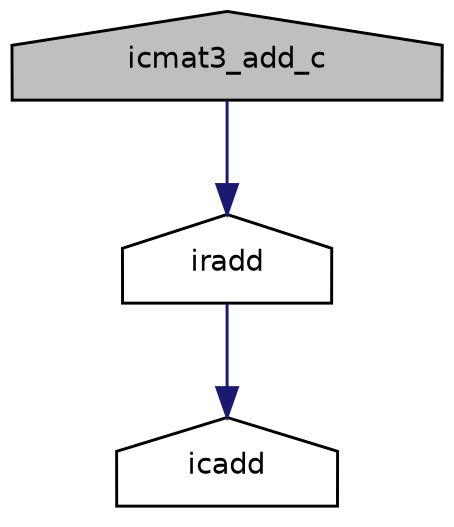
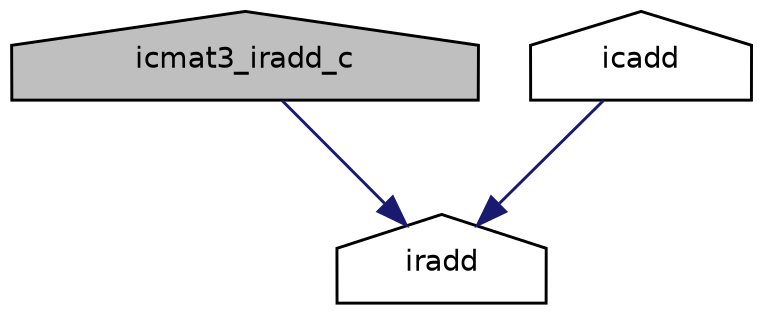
  digraph {
    rankdir=TB
    node [color=black fillcolor=white fontname=Helvetica fontsize=10 shape=house style=filled]
    edge [color=midnightblue fontname=Helvetica fontsize=10 labelfontname=Helvetica labelfontsize=10 style=solid]
-   n1 [fillcolor=grey75 fontcolor=black height=0.2 label=icmat3_add_c width=0.4]
+   n1 [fillcolor=grey75 fontcolor=black height=0.2 label=icmat3_iradd_c width=0.4]
    n2 [height=0.2 label=iradd width=0.4]
    n3 [height=0.2 label=icadd width=0.4]
    n1 -> n2
-   n2 -> n3
+   n3 -> n2
  }
